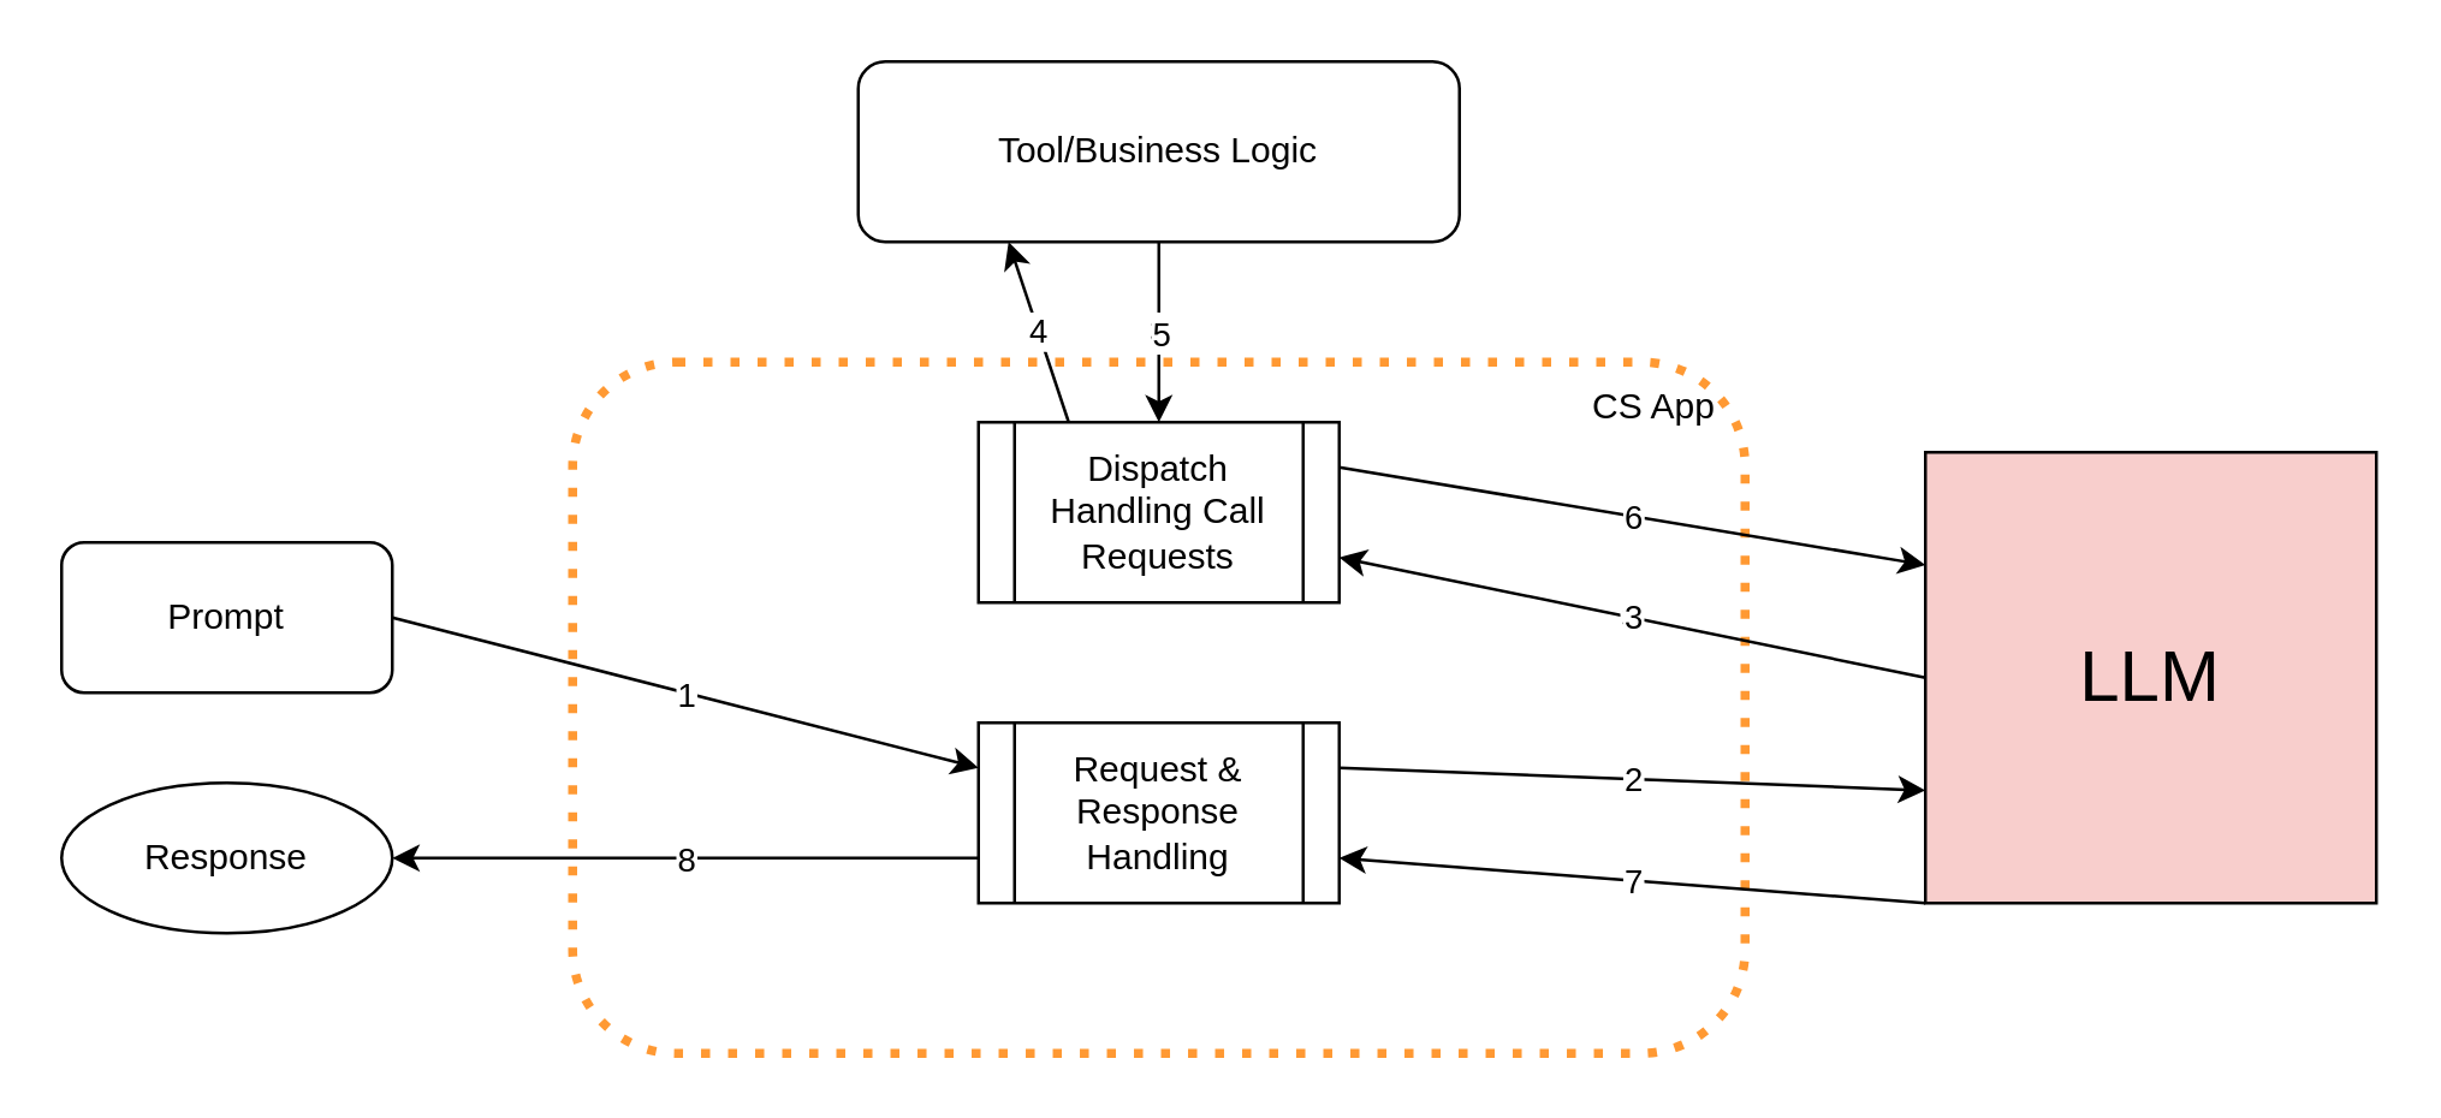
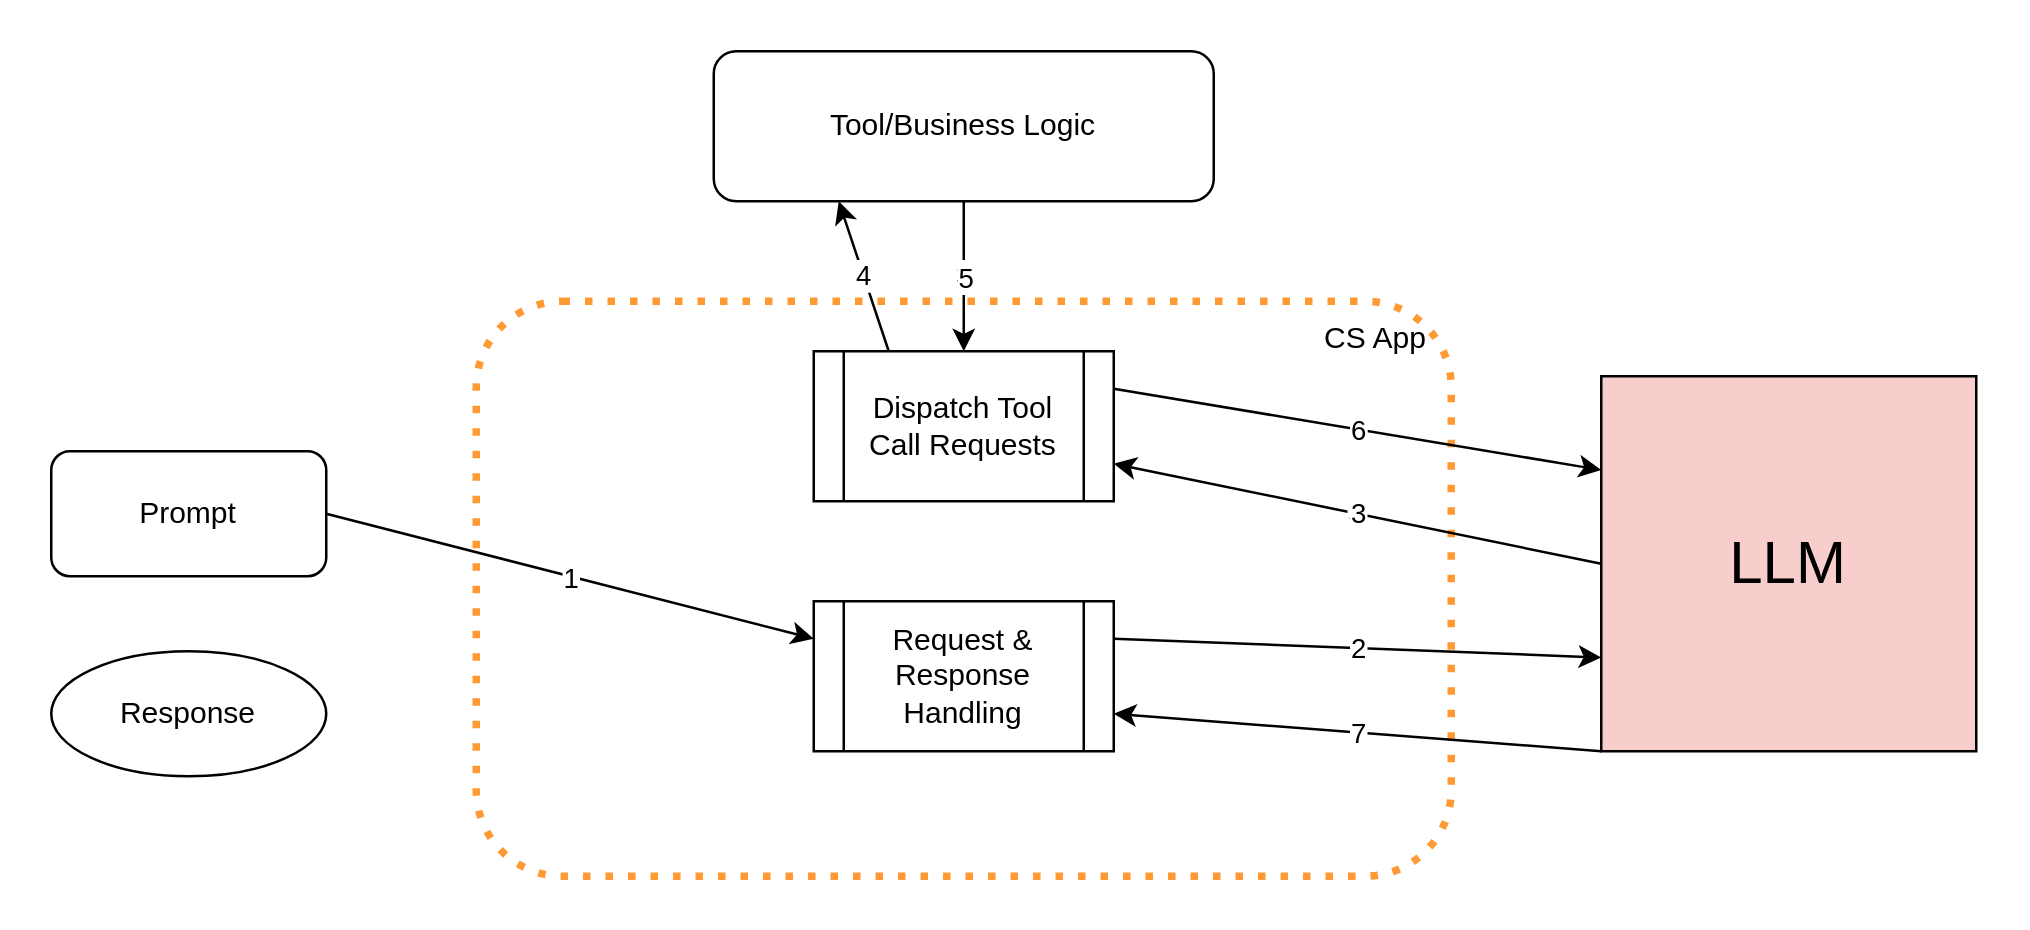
  <mxCell id="0" />
  <mxCell id="1" parent="0" />
  <mxCell id="2" value="Prompt" style="rounded=1;whiteSpace=wrap;html=1;" vertex="1" parent="1"><mxGeometry x="20" y="180" width="110" height="50" as="geometry" /></mxCell>
  <mxCell id="3" value="Response" style="ellipse;whiteSpace=wrap;html=1;" vertex="1" parent="1"><mxGeometry x="20" y="260" width="110" height="50" as="geometry" /></mxCell>
  <mxCell id="4" value="" style="rounded=1;whiteSpace=wrap;html=1;dashed=1;dashPattern=1 2;strokeColor=#FF9933;strokeWidth=3;" vertex="1" parent="1"><mxGeometry x="190" y="120" width="390" height="230" as="geometry" /></mxCell>
  <mxCell id="5" value="&lt;font style=&quot;font-size: 24px;&quot;&gt;LLM&lt;/font&gt;" style="whiteSpace=wrap;html=1;aspect=fixed;fillColor=#f8cecc;" vertex="1" parent="1"><mxGeometry x="640" y="150" width="150" height="150" as="geometry" /></mxCell>
  <mxCell id="6" value="Tool/Business Logic" style="rounded=1;whiteSpace=wrap;html=1;" vertex="1" parent="1"><mxGeometry x="285" y="20" width="200" height="60" as="geometry" /></mxCell>
  <mxCell id="7" value="CS App" style="text;html=1;align=center;verticalAlign=middle;whiteSpace=wrap;rounded=0;" vertex="1" parent="1"><mxGeometry x="520" y="120" width="60" height="30" as="geometry" /></mxCell>
- <mxCell id="8" value="Dispatch Handling Call Requests" style="shape=process;whiteSpace=wrap;html=1;backgroundOutline=1;" vertex="1" parent="1"><mxGeometry x="325" y="140" width="120" height="60" as="geometry" /></mxCell>
+ <mxCell id="8" value="Dispatch Tool Call Requests" style="shape=process;whiteSpace=wrap;html=1;backgroundOutline=1;" vertex="1" parent="1"><mxGeometry x="325" y="140" width="120" height="60" as="geometry" /></mxCell>
  <mxCell id="9" value="Request &amp;amp; Response Handling" style="shape=process;whiteSpace=wrap;html=1;backgroundOutline=1;" vertex="1" parent="1"><mxGeometry x="325" y="240" width="120" height="60" as="geometry" /></mxCell>
  <mxCell id="10" value="" style="endArrow=classic;html=1;rounded=0;entryX=0;entryY=0.25;entryDx=0;entryDy=0;exitX=1;exitY=0.5;exitDx=0;exitDy=0;" edge="1" parent="1" source="2" target="9"><mxGeometry relative="1" as="geometry"><mxPoint x="140" y="224.5" as="sourcePoint" /><mxPoint x="240" y="224.5" as="targetPoint" /></mxGeometry></mxCell>
  <mxCell id="11" value="1" style="edgeLabel;resizable=0;html=1;;align=center;verticalAlign=middle;" connectable="0" vertex="1" parent="10"><mxGeometry relative="1" as="geometry" /></mxCell>
  <mxCell id="12" value="" style="endArrow=classic;html=1;rounded=0;entryX=0;entryY=0.75;entryDx=0;entryDy=0;exitX=1;exitY=0.25;exitDx=0;exitDy=0;" edge="1" parent="1" source="9" target="5"><mxGeometry relative="1" as="geometry"><mxPoint x="540" y="340" as="sourcePoint" /><mxPoint x="735" y="420" as="targetPoint" /></mxGeometry></mxCell>
  <mxCell id="13" value="2" style="edgeLabel;resizable=0;html=1;;align=center;verticalAlign=middle;" connectable="0" vertex="1" parent="12"><mxGeometry relative="1" as="geometry" /></mxCell>
  <mxCell id="14" value="3" style="endArrow=classic;html=1;rounded=0;entryX=1;entryY=0.75;entryDx=0;entryDy=0;exitX=0;exitY=0.5;exitDx=0;exitDy=0;" edge="1" parent="1" source="5" target="8"><mxGeometry relative="1" as="geometry"><mxPoint x="600" y="450" as="sourcePoint" /><mxPoint x="795" y="420" as="targetPoint" /></mxGeometry></mxCell>
  <mxCell id="15" value="3" style="edgeLabel;resizable=0;html=1;;align=center;verticalAlign=middle;" connectable="0" vertex="1" parent="14"><mxGeometry relative="1" as="geometry" /></mxCell>
  <mxCell id="16" value="3" style="endArrow=classic;html=1;rounded=0;entryX=0.25;entryY=1;entryDx=0;entryDy=0;exitX=0.25;exitY=0;exitDx=0;exitDy=0;" edge="1" parent="1" source="8" target="6"><mxGeometry relative="1" as="geometry"><mxPoint x="735" y="100" as="sourcePoint" /><mxPoint x="540" y="60" as="targetPoint" /></mxGeometry></mxCell>
  <mxCell id="17" value="4" style="edgeLabel;resizable=0;html=1;;align=center;verticalAlign=middle;" connectable="0" vertex="1" parent="16"><mxGeometry relative="1" as="geometry" /></mxCell>
  <mxCell id="18" value="3" style="endArrow=classic;html=1;rounded=0;exitX=0.5;exitY=1;exitDx=0;exitDy=0;" edge="1" parent="1" source="6" target="8"><mxGeometry relative="1" as="geometry"><mxPoint x="670" y="370" as="sourcePoint" /><mxPoint x="650" y="310" as="targetPoint" /></mxGeometry></mxCell>
  <mxCell id="19" value="5" style="edgeLabel;resizable=0;html=1;;align=center;verticalAlign=middle;" connectable="0" vertex="1" parent="18"><mxGeometry relative="1" as="geometry" /></mxCell>
  <mxCell id="20" value="3" style="endArrow=classic;html=1;rounded=0;exitX=1;exitY=0.25;exitDx=0;exitDy=0;entryX=0;entryY=0.25;entryDx=0;entryDy=0;" edge="1" parent="1" source="8" target="5"><mxGeometry relative="1" as="geometry"><mxPoint x="710" y="40" as="sourcePoint" /><mxPoint x="710" y="100" as="targetPoint" /></mxGeometry></mxCell>
  <mxCell id="21" value="6" style="edgeLabel;resizable=0;html=1;;align=center;verticalAlign=middle;" connectable="0" vertex="1" parent="20"><mxGeometry relative="1" as="geometry" /></mxCell>
  <mxCell id="22" value="" style="endArrow=classic;html=1;rounded=0;entryX=1;entryY=0.75;entryDx=0;entryDy=0;exitX=0;exitY=1;exitDx=0;exitDy=0;" edge="1" parent="1" source="5" target="9"><mxGeometry relative="1" as="geometry"><mxPoint x="590" y="440" as="sourcePoint" /><mxPoint x="785" y="448" as="targetPoint" /></mxGeometry></mxCell>
  <mxCell id="23" value="7" style="edgeLabel;resizable=0;html=1;;align=center;verticalAlign=middle;" connectable="0" vertex="1" parent="22"><mxGeometry relative="1" as="geometry" /></mxCell>
- <mxCell id="24" value="" style="endArrow=classic;html=1;rounded=0;entryX=1;entryY=0.5;entryDx=0;entryDy=0;exitX=0;exitY=0.75;exitDx=0;exitDy=0;" edge="1" parent="1" source="9" target="3"><mxGeometry relative="1" as="geometry"><mxPoint x="325" y="455" as="sourcePoint" /><mxPoint x="130" y="440" as="targetPoint" /></mxGeometry></mxCell>
- <mxCell id="25" value="8" style="edgeLabel;resizable=0;html=1;;align=center;verticalAlign=middle;" connectable="0" vertex="1" parent="24"><mxGeometry relative="1" as="geometry" /></mxCell>
